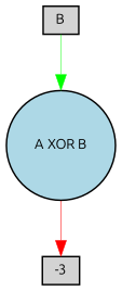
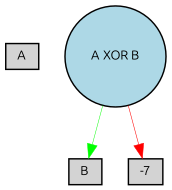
  digraph {
    fontname=Ubuntu
    node [fillcolor=lightgray fontname=Ubuntu fontsize=9 shape=box style=filled]
    edge [fontname=Ubuntu style=solid]
+   A [height=0.2 width=0.2]
    B [height=0.2 width=0.2]
    "A XOR B" [fillcolor=lightblue height=0.2 shape=circle width=0.2]
-   -3 [height=0.2 width=0.2]
-   B -> "A XOR B" [color=green penwidth=0.3204724891284608]
+   -3 [height=0.2 width=0.2 label=-7]
+   "A XOR B" -> B [color=green penwidth=0.3204724891284608]
    "A XOR B" -> -3 [color=red penwidth=0.36572454640445895]
  }
